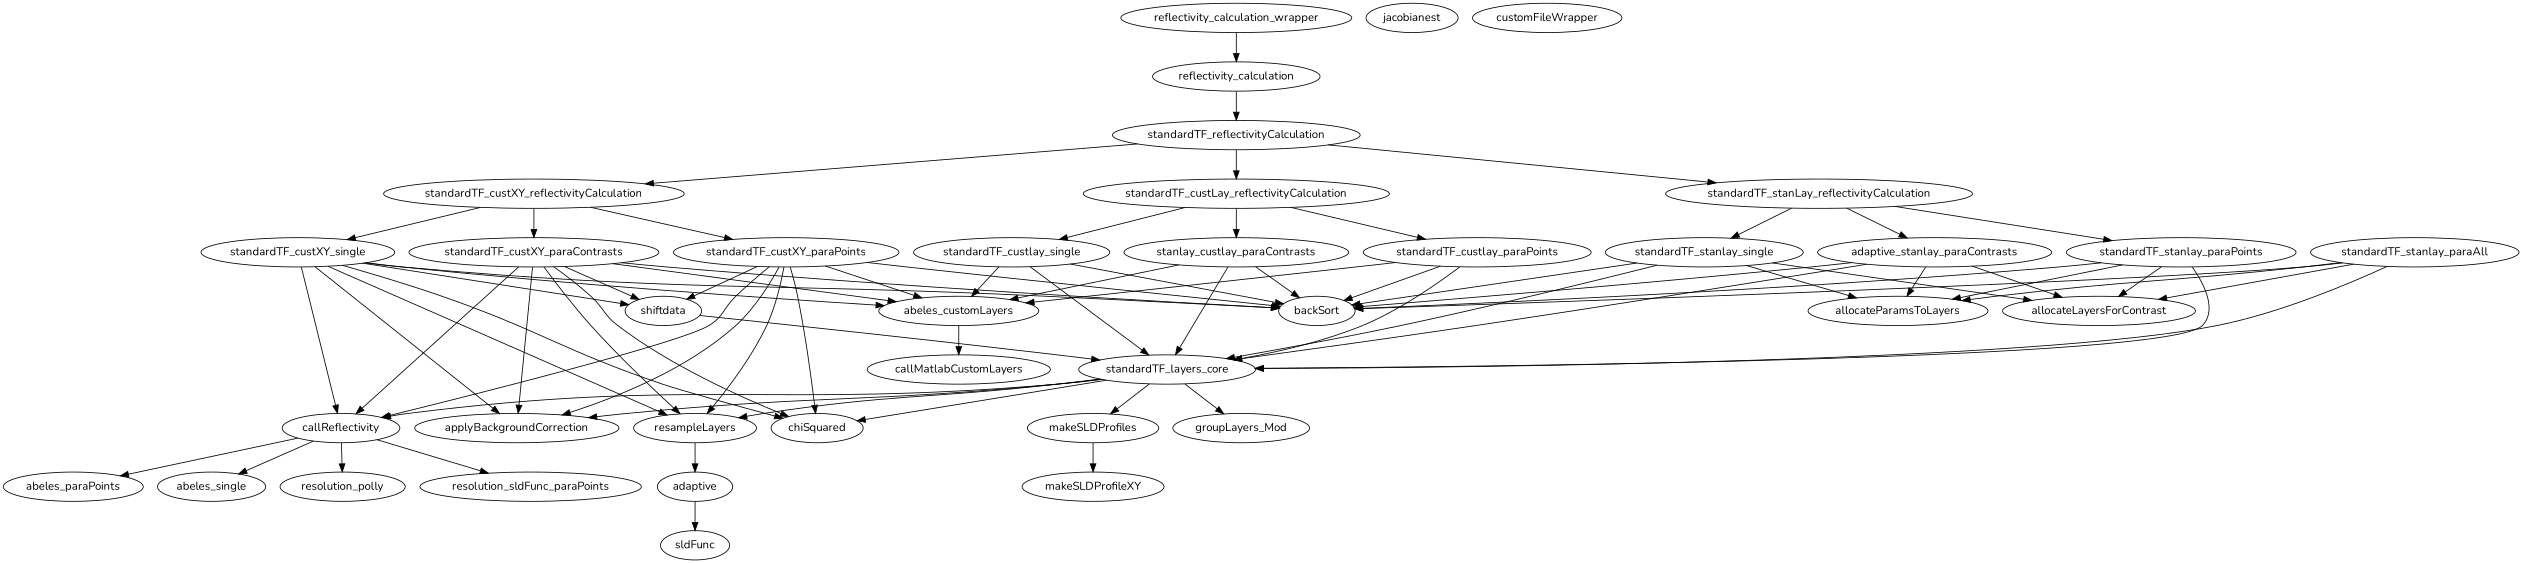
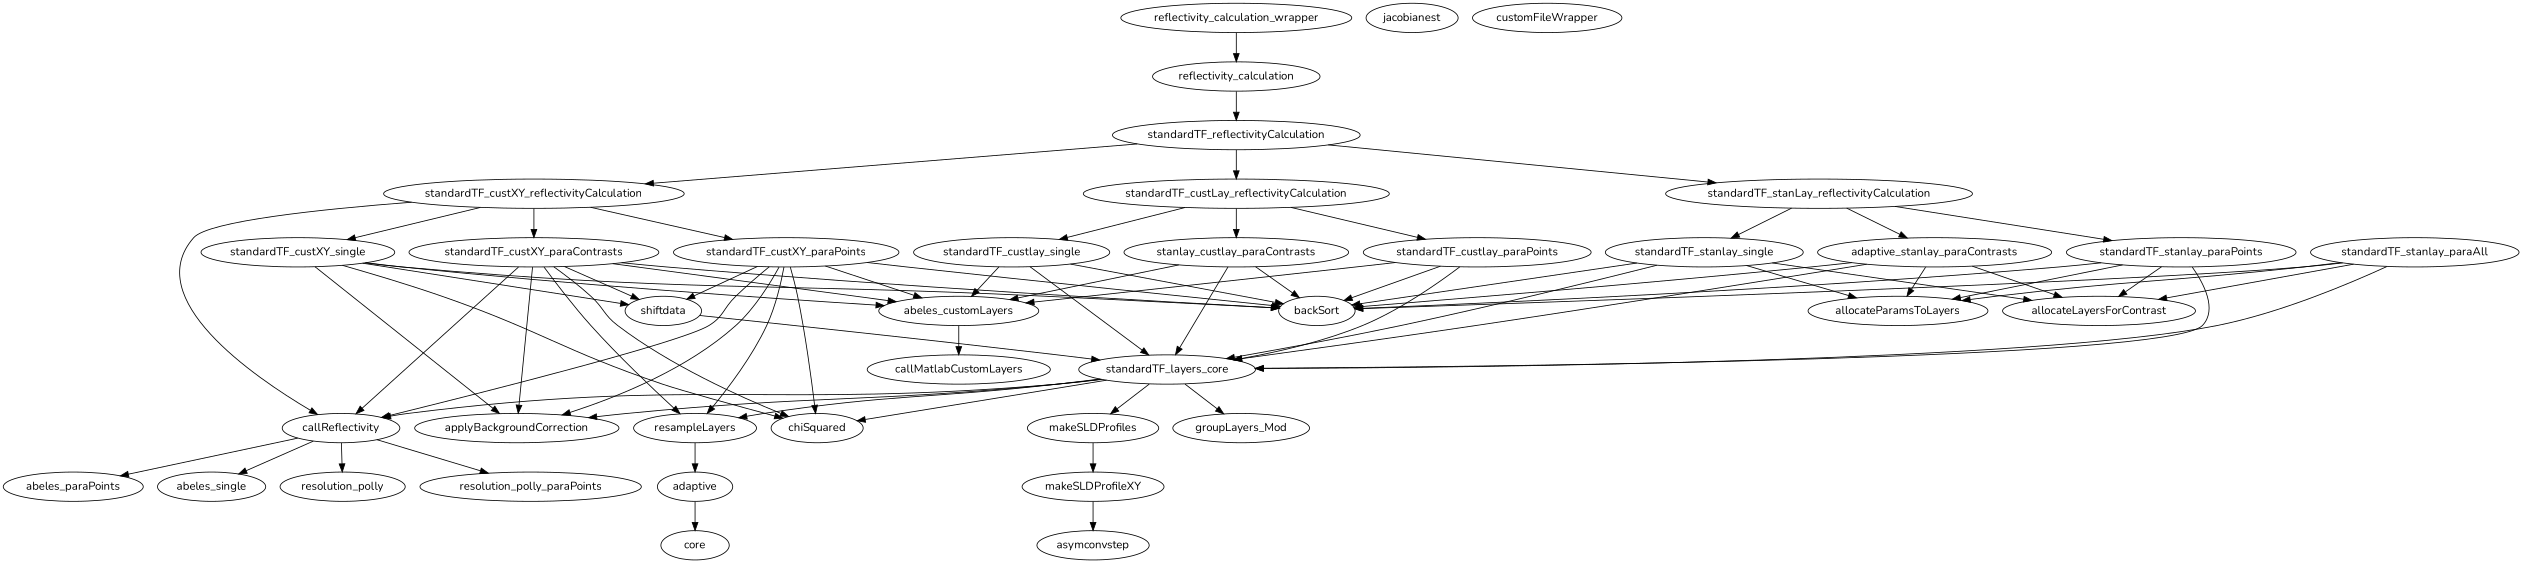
  digraph {
    fontname=Nunito
    node [fontname=Nunito]
    edge [fontname=Nunito]
    callReflectivity
    resolution_polly
-   resolution_polly_paraPoints [label=resolution_sldFunc_paraPoints]
+   resolution_polly_paraPoints
    abeles_paraPoints
    abeles_single
    makeSLDProfileXY
+   asymconvstep
    makeSLDProfiles
    adaptive
-   sldFunc
+   sldFunc [label=core]
    resampleLayers
    reflectivity_calculation
    standardTF_reflectivityCalculation
    standardTF_custLay_reflectivityCalculation
    standardTF_custXY_reflectivityCalculation
    standardTF_stanLay_reflectivityCalculation
    n17 [label=stanlay_custlay_paraContrasts]
    standardTF_custlay_paraPoints
    standardTF_custlay_single
    standardTF_custXY_paraContrasts
    standardTF_custXY_paraPoints
    standardTF_custXY_single
    n23 [label=adaptive_stanlay_paraContrasts]
    standardTF_stanlay_paraPoints
    standardTF_stanlay_single
    reflectivity_calculation_wrapper
    n27 [label=abeles_customLayers]
    callMatlabCustomLayers
    backSort
    standardTF_layers_core
    applyBackgroundCorrection
    chiSquared
    groupLayers_Mod
    shiftdata
    allocateLayersForContrast
    allocateParamsToLayers
    standardTF_stanlay_paraAll
    jacobianest
    customFileWrapper
    callReflectivity -> resolution_polly
    callReflectivity -> resolution_polly_paraPoints
    callReflectivity -> abeles_paraPoints
    callReflectivity -> abeles_single
+   makeSLDProfileXY -> asymconvstep
    makeSLDProfiles -> makeSLDProfileXY
    adaptive -> sldFunc
    resampleLayers -> adaptive
    reflectivity_calculation -> standardTF_reflectivityCalculation
    standardTF_reflectivityCalculation -> standardTF_custLay_reflectivityCalculation
    standardTF_reflectivityCalculation -> standardTF_custXY_reflectivityCalculation
    standardTF_reflectivityCalculation -> standardTF_stanLay_reflectivityCalculation
    standardTF_custLay_reflectivityCalculation -> n17
    standardTF_custLay_reflectivityCalculation -> standardTF_custlay_paraPoints
    standardTF_custLay_reflectivityCalculation -> standardTF_custlay_single
    standardTF_custXY_reflectivityCalculation -> standardTF_custXY_paraContrasts
    standardTF_custXY_reflectivityCalculation -> standardTF_custXY_paraPoints
    standardTF_custXY_reflectivityCalculation -> standardTF_custXY_single
    standardTF_stanLay_reflectivityCalculation -> n23
    standardTF_stanLay_reflectivityCalculation -> standardTF_stanlay_paraPoints
    standardTF_stanLay_reflectivityCalculation -> standardTF_stanlay_single
    n17 -> n27
    n17 -> backSort
    n17 -> standardTF_layers_core
    standardTF_custlay_paraPoints -> n27
    standardTF_custlay_paraPoints -> backSort
    standardTF_custlay_paraPoints -> standardTF_layers_core
    standardTF_custlay_single -> n27
    standardTF_custlay_single -> backSort
    standardTF_custlay_single -> standardTF_layers_core
    standardTF_custXY_paraContrasts -> callReflectivity
    standardTF_custXY_paraContrasts -> resampleLayers
    standardTF_custXY_paraContrasts -> n27
    standardTF_custXY_paraContrasts -> backSort
    standardTF_custXY_paraContrasts -> applyBackgroundCorrection
    standardTF_custXY_paraContrasts -> chiSquared
    standardTF_custXY_paraContrasts -> shiftdata
    standardTF_custXY_paraPoints -> callReflectivity
    standardTF_custXY_paraPoints -> resampleLayers
    standardTF_custXY_paraPoints -> n27
    standardTF_custXY_paraPoints -> backSort
    standardTF_custXY_paraPoints -> applyBackgroundCorrection
    standardTF_custXY_paraPoints -> chiSquared
    standardTF_custXY_paraPoints -> shiftdata
-   standardTF_custXY_single -> callReflectivity
-   standardTF_custXY_single -> resampleLayers
+   standardTF_custXY_reflectivityCalculation -> callReflectivity
    standardTF_custXY_single -> n27
    standardTF_custXY_single -> backSort
    standardTF_custXY_single -> applyBackgroundCorrection
    standardTF_custXY_single -> chiSquared
    standardTF_custXY_single -> shiftdata
    n23 -> backSort
    n23 -> standardTF_layers_core
    n23 -> allocateLayersForContrast
    n23 -> allocateParamsToLayers
    standardTF_stanlay_paraPoints -> backSort
    standardTF_stanlay_paraPoints -> standardTF_layers_core
    standardTF_stanlay_paraPoints -> allocateLayersForContrast
    standardTF_stanlay_paraPoints -> allocateParamsToLayers
    standardTF_stanlay_single -> backSort
    standardTF_stanlay_single -> standardTF_layers_core
    standardTF_stanlay_single -> allocateLayersForContrast
    standardTF_stanlay_single -> allocateParamsToLayers
    reflectivity_calculation_wrapper -> reflectivity_calculation
    n27 -> callMatlabCustomLayers
    standardTF_layers_core -> callReflectivity
    standardTF_layers_core -> makeSLDProfiles
    standardTF_layers_core -> resampleLayers
    standardTF_layers_core -> applyBackgroundCorrection
    standardTF_layers_core -> chiSquared
    standardTF_layers_core -> groupLayers_Mod
    shiftdata -> standardTF_layers_core
    standardTF_stanlay_paraAll -> backSort
    standardTF_stanlay_paraAll -> standardTF_layers_core
    standardTF_stanlay_paraAll -> allocateLayersForContrast
    standardTF_stanlay_paraAll -> allocateParamsToLayers
  }
